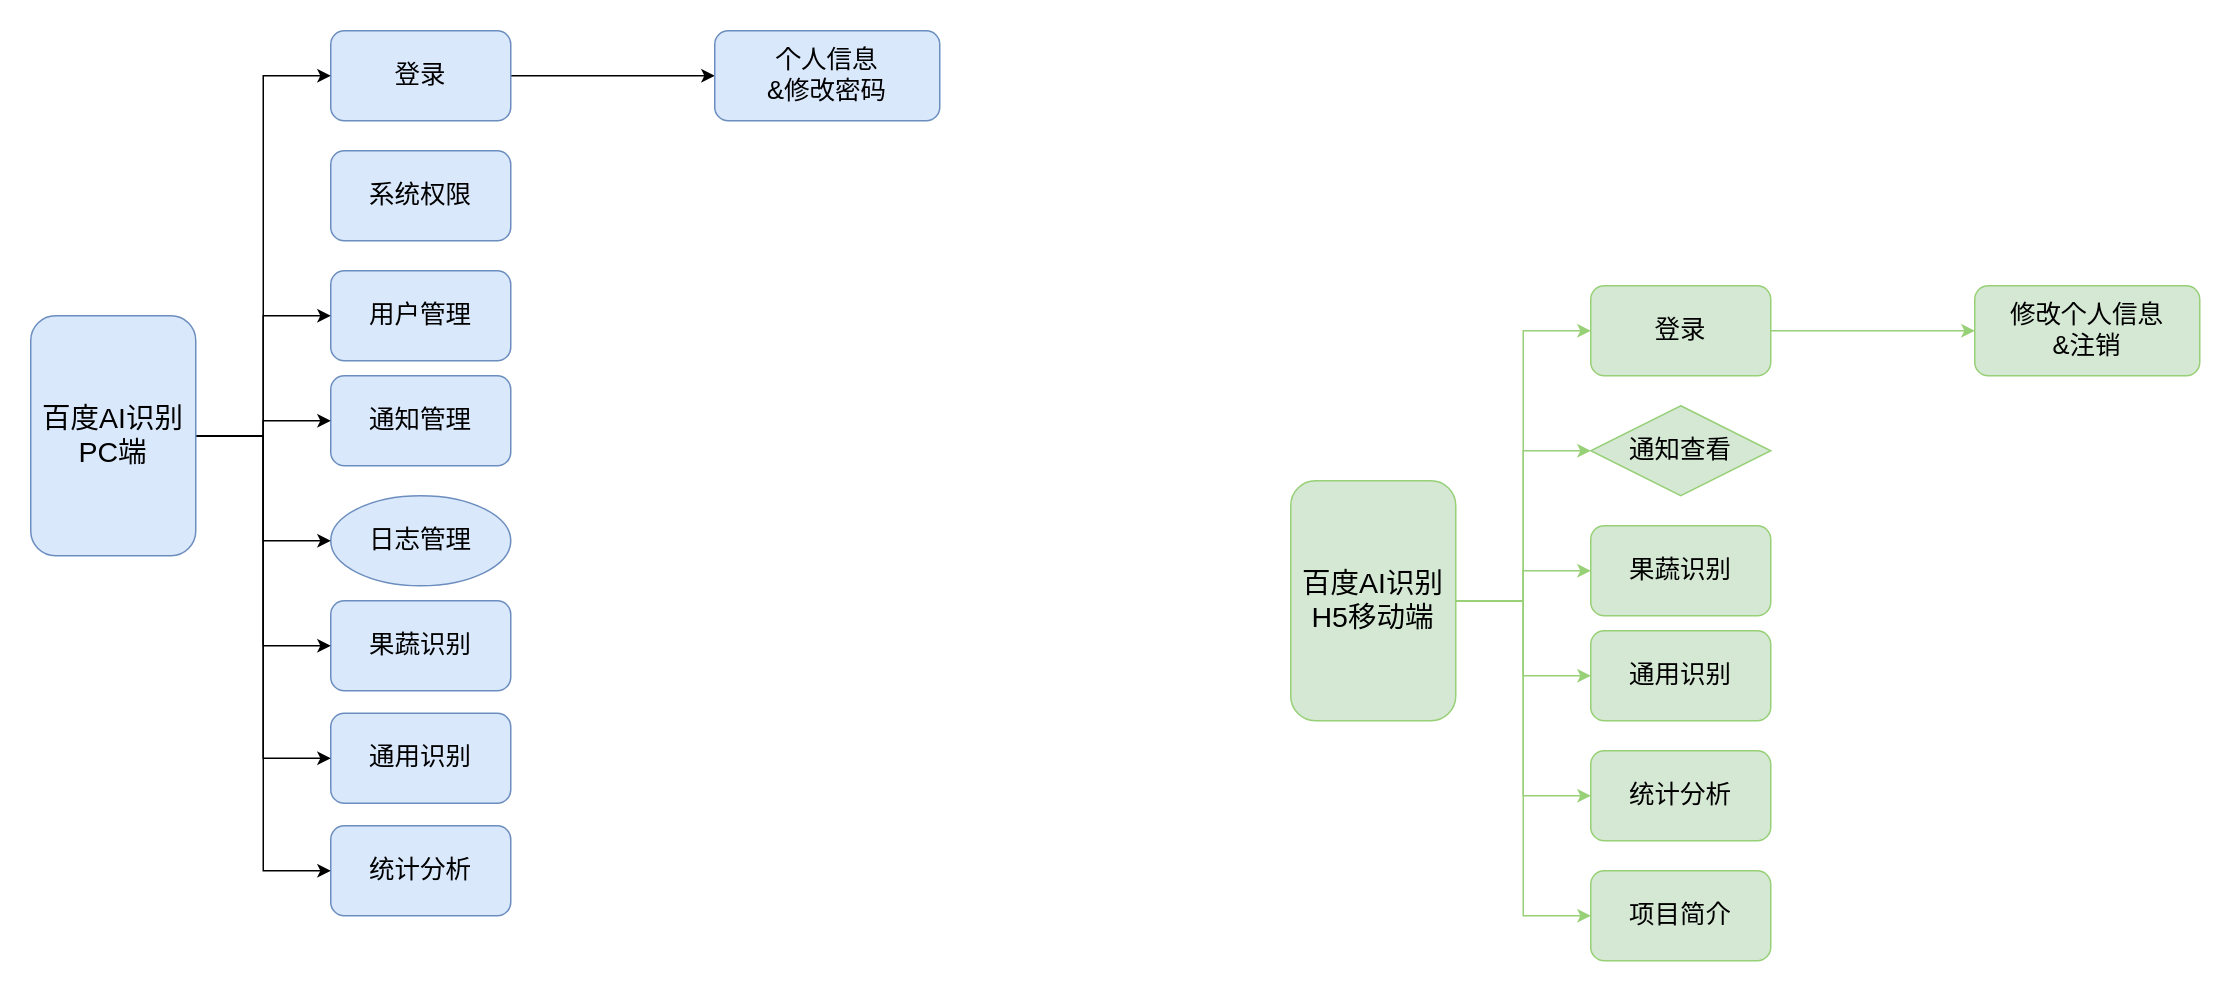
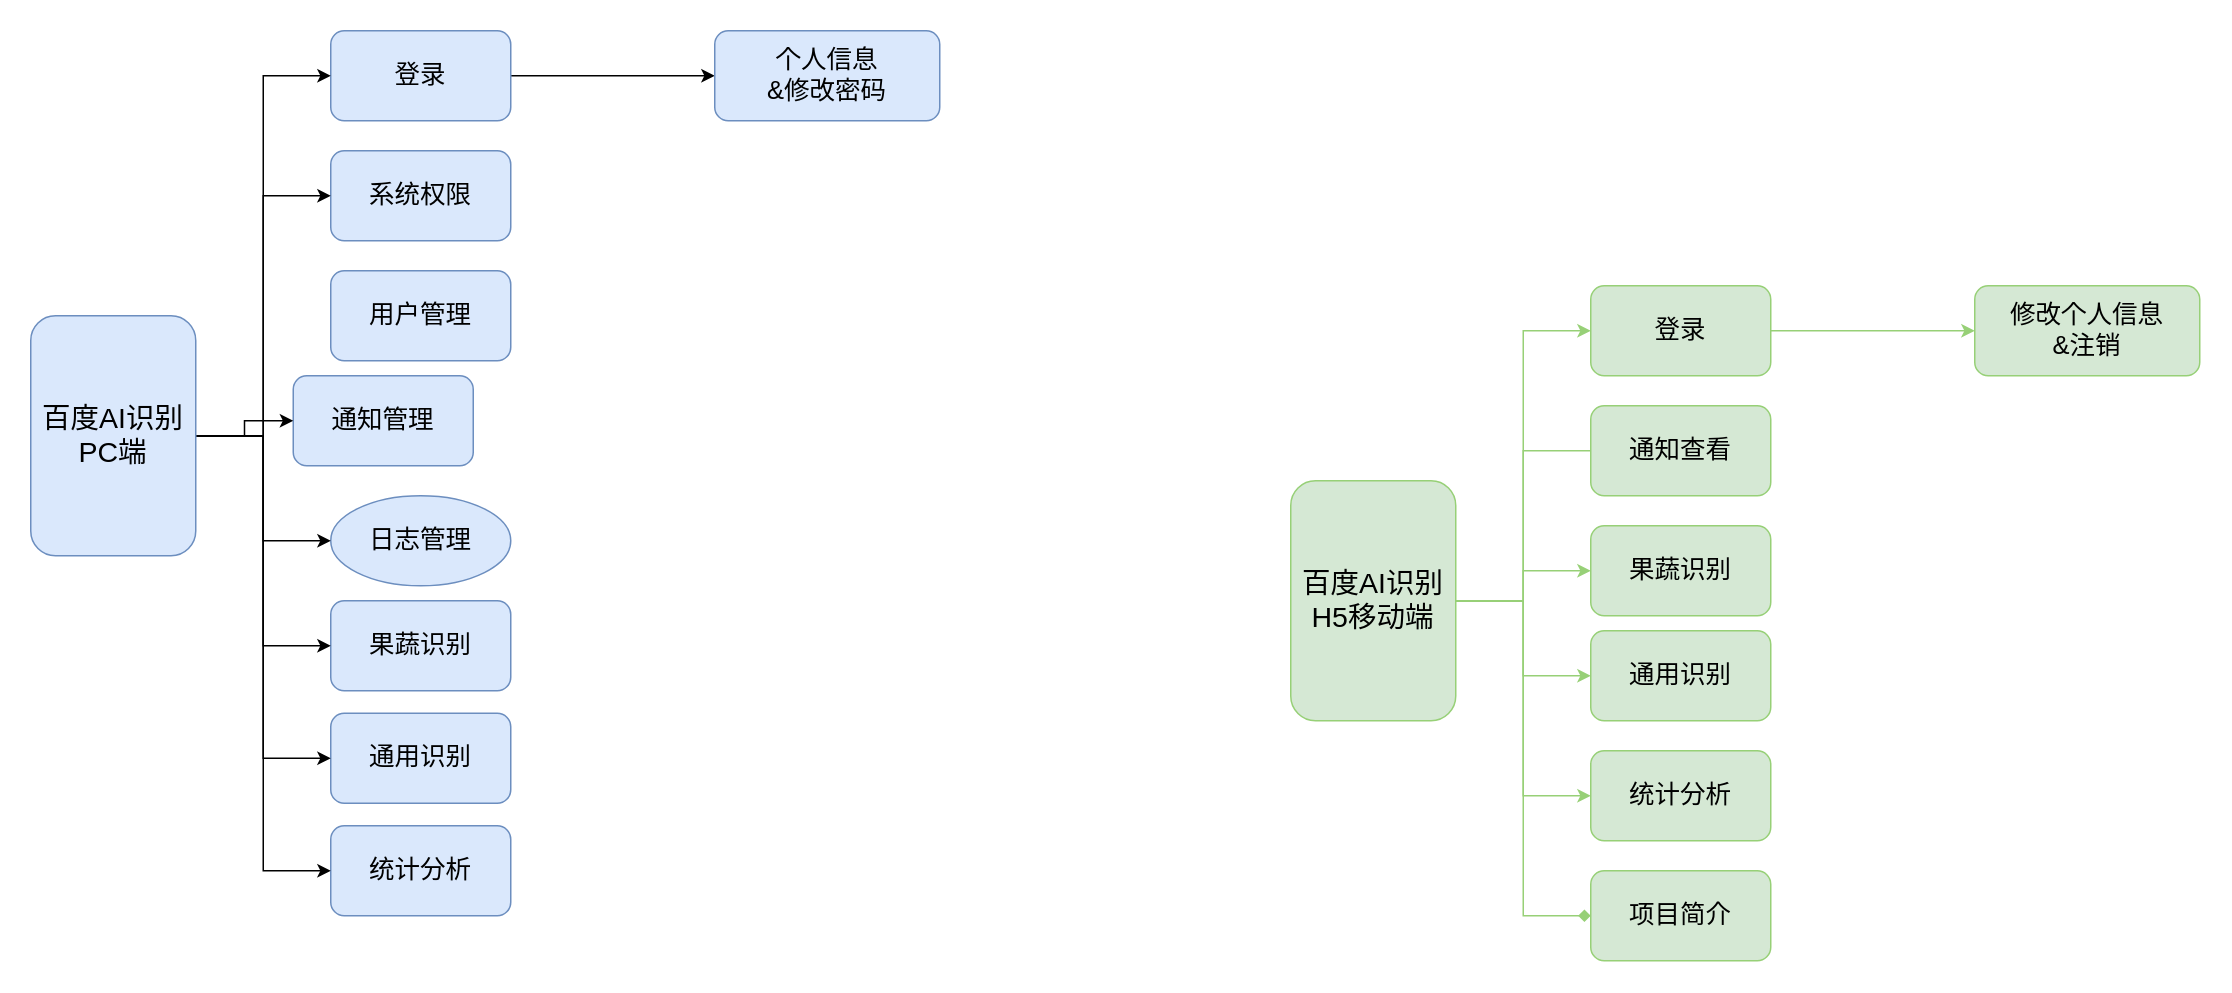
  <mxCell id="0" />
  <mxCell id="1" parent="0" />
  <mxCell id="2" style="edgeStyle=orthogonalEdgeStyle;rounded=0;orthogonalLoop=1;jettySize=auto;html=1;exitX=1;exitY=0.5;exitDx=0;exitDy=0;entryX=0;entryY=0.5;entryDx=0;entryDy=0;fontSize=19;" parent="1" source="3" target="20" edge="1"><mxGeometry relative="1" as="geometry" /></mxCell>
  <mxCell id="3" value="登录" style="rounded=1;whiteSpace=wrap;html=1;fontSize=17;fillColor=#dae8fc;strokeColor=#6c8ebf;" parent="1" vertex="1"><mxGeometry x="220" y="20" width="120" height="60" as="geometry" /></mxCell>
  <mxCell id="4" value="系统权限" style="rounded=1;whiteSpace=wrap;html=1;fontSize=17;fillColor=#dae8fc;strokeColor=#6c8ebf;" parent="1" vertex="1"><mxGeometry x="220" y="100" width="120" height="60" as="geometry" /></mxCell>
  <mxCell id="5" value="用户管理" style="rounded=1;whiteSpace=wrap;html=1;fontSize=17;fillColor=#dae8fc;strokeColor=#6c8ebf;" parent="1" vertex="1"><mxGeometry x="220" y="180" width="120" height="60" as="geometry" /></mxCell>
- <mxCell id="6" value="通知管理" style="rounded=1;whiteSpace=wrap;html=1;fontSize=17;fillColor=#dae8fc;strokeColor=#6c8ebf;" parent="1" vertex="1"><mxGeometry x="220" y="250" width="120" height="60" as="geometry" /></mxCell>
+ <mxCell id="6" value="通知管理" style="rounded=1;whiteSpace=wrap;html=1;fontSize=17;fillColor=#dae8fc;strokeColor=#6c8ebf;" parent="1" vertex="1"><mxGeometry x="195" y="250" width="120" height="60" as="geometry" /></mxCell>
  <mxCell id="7" value="日志管理" style="ellipse;whiteSpace=wrap;html=1;fontSize=17;fillColor=#dae8fc;strokeColor=#6c8ebf;" parent="1" vertex="1"><mxGeometry x="220" y="330" width="120" height="60" as="geometry" /></mxCell>
  <mxCell id="8" value="果蔬识别" style="rounded=1;whiteSpace=wrap;html=1;fontSize=17;fillColor=#dae8fc;strokeColor=#6c8ebf;" parent="1" vertex="1"><mxGeometry x="220" y="400" width="120" height="60" as="geometry" /></mxCell>
  <mxCell id="9" value="通用识别" style="rounded=1;whiteSpace=wrap;html=1;fontSize=17;fillColor=#dae8fc;strokeColor=#6c8ebf;" parent="1" vertex="1"><mxGeometry x="220" y="475" width="120" height="60" as="geometry" /></mxCell>
  <mxCell id="10" value="统计分析" style="rounded=1;whiteSpace=wrap;html=1;fontSize=17;fillColor=#dae8fc;strokeColor=#6c8ebf;" parent="1" vertex="1"><mxGeometry x="220" y="550" width="120" height="60" as="geometry" /></mxCell>
  <mxCell id="11" style="edgeStyle=orthogonalEdgeStyle;rounded=0;orthogonalLoop=1;jettySize=auto;html=1;exitX=1;exitY=0.5;exitDx=0;exitDy=0;entryX=0;entryY=0.5;entryDx=0;entryDy=0;fontSize=19;" parent="1" source="19" target="3" edge="1"><mxGeometry relative="1" as="geometry" /></mxCell>
- <mxCell id="13" style="edgeStyle=orthogonalEdgeStyle;rounded=0;orthogonalLoop=1;jettySize=auto;html=1;exitX=1;exitY=0.5;exitDx=0;exitDy=0;entryX=0;entryY=0.5;entryDx=0;entryDy=0;fontSize=19;" parent="1" source="19" target="5" edge="1"><mxGeometry relative="1" as="geometry" /></mxCell>
+ <mxCell id="12" style="edgeStyle=orthogonalEdgeStyle;rounded=0;orthogonalLoop=1;jettySize=auto;html=1;exitX=1;exitY=0.5;exitDx=0;exitDy=0;entryX=0;entryY=0.5;entryDx=0;entryDy=0;fontSize=19;" parent="1" source="19" target="4" edge="1"><mxGeometry relative="1" as="geometry" /></mxCell>
  <mxCell id="14" style="edgeStyle=orthogonalEdgeStyle;rounded=0;orthogonalLoop=1;jettySize=auto;html=1;exitX=1;exitY=0.5;exitDx=0;exitDy=0;entryX=0;entryY=0.5;entryDx=0;entryDy=0;fontSize=19;" parent="1" source="19" target="6" edge="1"><mxGeometry relative="1" as="geometry" /></mxCell>
  <mxCell id="15" style="edgeStyle=orthogonalEdgeStyle;rounded=0;orthogonalLoop=1;jettySize=auto;html=1;exitX=1;exitY=0.5;exitDx=0;exitDy=0;entryX=0;entryY=0.5;entryDx=0;entryDy=0;fontSize=19;" parent="1" source="19" target="7" edge="1"><mxGeometry relative="1" as="geometry" /></mxCell>
  <mxCell id="16" style="edgeStyle=orthogonalEdgeStyle;rounded=0;orthogonalLoop=1;jettySize=auto;html=1;exitX=1;exitY=0.5;exitDx=0;exitDy=0;entryX=0;entryY=0.5;entryDx=0;entryDy=0;fontSize=19;" parent="1" source="19" target="8" edge="1"><mxGeometry relative="1" as="geometry" /></mxCell>
  <mxCell id="17" style="edgeStyle=orthogonalEdgeStyle;rounded=0;orthogonalLoop=1;jettySize=auto;html=1;exitX=1;exitY=0.5;exitDx=0;exitDy=0;entryX=0;entryY=0.5;entryDx=0;entryDy=0;fontSize=19;" parent="1" source="19" target="9" edge="1"><mxGeometry relative="1" as="geometry" /></mxCell>
  <mxCell id="18" style="edgeStyle=orthogonalEdgeStyle;rounded=0;orthogonalLoop=1;jettySize=auto;html=1;exitX=1;exitY=0.5;exitDx=0;exitDy=0;entryX=0;entryY=0.5;entryDx=0;entryDy=0;fontSize=19;" parent="1" source="19" target="10" edge="1"><mxGeometry relative="1" as="geometry" /></mxCell>
  <mxCell id="19" value="百度AI识别&lt;br&gt;PC端" style="rounded=1;whiteSpace=wrap;html=1;fontSize=19;fillColor=#dae8fc;strokeColor=#6c8ebf;" parent="1" vertex="1"><mxGeometry x="20" y="210" width="110" height="160" as="geometry" /></mxCell>
  <mxCell id="20" value="个人信息&lt;br&gt;&amp;amp;修改密码" style="rounded=1;whiteSpace=wrap;html=1;fontSize=17;fillColor=#dae8fc;strokeColor=#6c8ebf;" parent="1" vertex="1"><mxGeometry x="476" y="20" width="150" height="60" as="geometry" /></mxCell>
  <mxCell id="21" style="edgeStyle=orthogonalEdgeStyle;rounded=0;orthogonalLoop=1;jettySize=auto;html=1;exitX=1;exitY=0.5;exitDx=0;exitDy=0;entryX=0;entryY=0.5;entryDx=0;entryDy=0;fontSize=19;fillColor=#d5e8d4;strokeColor=#97D077;" parent="1" source="22" target="34" edge="1"><mxGeometry relative="1" as="geometry" /></mxCell>
  <mxCell id="22" value="登录" style="rounded=1;whiteSpace=wrap;html=1;fontSize=17;fillColor=#d5e8d4;strokeColor=#97D077;" parent="1" vertex="1"><mxGeometry x="1060" y="190" width="120" height="60" as="geometry" /></mxCell>
- <mxCell id="23" value="通知查看" style="rhombus;whiteSpace=wrap;html=1;fontSize=17;fillColor=#d5e8d4;strokeColor=#97D077;" parent="1" vertex="1"><mxGeometry x="1060" y="270" width="120" height="60" as="geometry" /></mxCell>
+ <mxCell id="23" value="通知查看" style="rounded=1;whiteSpace=wrap;html=1;fontSize=17;fillColor=#d5e8d4;strokeColor=#97D077;" parent="1" vertex="1"><mxGeometry x="1060" y="270" width="120" height="60" as="geometry" /></mxCell>
  <mxCell id="24" value="果蔬识别" style="rounded=1;whiteSpace=wrap;html=1;fontSize=17;fillColor=#d5e8d4;strokeColor=#97D077;" parent="1" vertex="1"><mxGeometry x="1060" y="350" width="120" height="60" as="geometry" /></mxCell>
  <mxCell id="25" value="通用识别" style="rounded=1;whiteSpace=wrap;html=1;fontSize=17;fillColor=#d5e8d4;strokeColor=#97D077;" parent="1" vertex="1"><mxGeometry x="1060" y="420" width="120" height="60" as="geometry" /></mxCell>
  <mxCell id="26" value="统计分析" style="rounded=1;whiteSpace=wrap;html=1;fontSize=17;fillColor=#d5e8d4;strokeColor=#97D077;" parent="1" vertex="1"><mxGeometry x="1060" y="500" width="120" height="60" as="geometry" /></mxCell>
  <mxCell id="27" style="edgeStyle=orthogonalEdgeStyle;rounded=0;orthogonalLoop=1;jettySize=auto;html=1;exitX=1;exitY=0.5;exitDx=0;exitDy=0;entryX=0;entryY=0.5;entryDx=0;entryDy=0;strokeColor=#97D077;" edge="1" parent="1" source="33" target="22"><mxGeometry relative="1" as="geometry" /></mxCell>
- <mxCell id="28" style="edgeStyle=orthogonalEdgeStyle;rounded=0;orthogonalLoop=1;jettySize=auto;html=1;exitX=1;exitY=0.5;exitDx=0;exitDy=0;entryX=0;entryY=0.5;entryDx=0;entryDy=0;strokeColor=#97D077;" edge="1" parent="1" source="33" target="23"><mxGeometry relative="1" as="geometry" /></mxCell>
+ <mxCell id="28" style="edgeStyle=orthogonalEdgeStyle;rounded=0;orthogonalLoop=1;jettySize=auto;html=1;exitX=1;exitY=0.5;exitDx=0;exitDy=0;entryX=0;entryY=0.5;entryDx=0;entryDy=0;strokeColor=#97D077;endArrow=none;" edge="1" parent="1" source="33" target="23"><mxGeometry relative="1" as="geometry" /></mxCell>
  <mxCell id="29" style="edgeStyle=orthogonalEdgeStyle;rounded=0;orthogonalLoop=1;jettySize=auto;html=1;exitX=1;exitY=0.5;exitDx=0;exitDy=0;entryX=0;entryY=0.5;entryDx=0;entryDy=0;strokeColor=#97D077;" edge="1" parent="1" source="33" target="26"><mxGeometry relative="1" as="geometry" /></mxCell>
  <mxCell id="30" style="edgeStyle=orthogonalEdgeStyle;rounded=0;orthogonalLoop=1;jettySize=auto;html=1;exitX=1;exitY=0.5;exitDx=0;exitDy=0;entryX=0;entryY=0.5;entryDx=0;entryDy=0;strokeColor=#97D077;" edge="1" parent="1" source="33" target="24"><mxGeometry relative="1" as="geometry" /></mxCell>
  <mxCell id="31" style="edgeStyle=orthogonalEdgeStyle;rounded=0;orthogonalLoop=1;jettySize=auto;html=1;exitX=1;exitY=0.5;exitDx=0;exitDy=0;entryX=0;entryY=0.5;entryDx=0;entryDy=0;strokeColor=#97D077;" edge="1" parent="1" source="33" target="25"><mxGeometry relative="1" as="geometry" /></mxCell>
- <mxCell id="32" style="edgeStyle=orthogonalEdgeStyle;rounded=0;orthogonalLoop=1;jettySize=auto;html=1;exitX=1;exitY=0.5;exitDx=0;exitDy=0;entryX=0;entryY=0.5;entryDx=0;entryDy=0;strokeColor=#97D077;" edge="1" parent="1" source="33" target="35"><mxGeometry relative="1" as="geometry" /></mxCell>
+ <mxCell id="32" style="edgeStyle=orthogonalEdgeStyle;rounded=0;orthogonalLoop=1;jettySize=auto;html=1;exitX=1;exitY=0.5;exitDx=0;exitDy=0;entryX=0;entryY=0.5;entryDx=0;entryDy=0;strokeColor=#97D077;endArrow=diamond;" edge="1" parent="1" source="33" target="35"><mxGeometry relative="1" as="geometry" /></mxCell>
  <mxCell id="33" value="百度AI识别&lt;br&gt;H5移动端" style="rounded=1;whiteSpace=wrap;html=1;fontSize=19;fillColor=#d5e8d4;strokeColor=#97D077;" parent="1" vertex="1"><mxGeometry x="860" y="320" width="110" height="160" as="geometry" /></mxCell>
  <mxCell id="34" value="修改个人信息&lt;br&gt;&amp;amp;注销" style="rounded=1;whiteSpace=wrap;html=1;fontSize=17;fillColor=#d5e8d4;strokeColor=#97D077;" parent="1" vertex="1"><mxGeometry x="1316" y="190" width="150" height="60" as="geometry" /></mxCell>
  <mxCell id="35" value="项目简介" style="rounded=1;whiteSpace=wrap;html=1;fontSize=17;fillColor=#d5e8d4;strokeColor=#97D077;" vertex="1" parent="1"><mxGeometry x="1060" y="580" width="120" height="60" as="geometry" /></mxCell>
